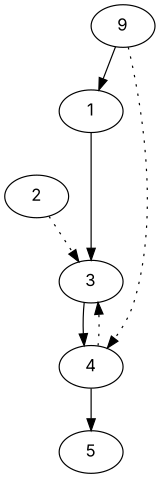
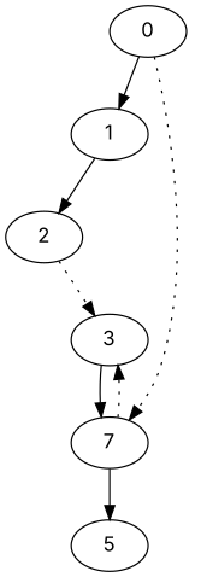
  digraph {
    fontname=Inter
    node [fontname=Inter]
    edge [fontname=Inter]
-   0 [label=9]
+   0
    1
-   4
+   4 [label=7]
    2
    3
    5
    0 -> 1
    0 -> 4 [style=dotted]
-   1 -> 3
+   1 -> 2
    4 -> 3 [style=dotted]
    4 -> 5
    2 -> 3 [style=dotted]
    3 -> 4
  }
